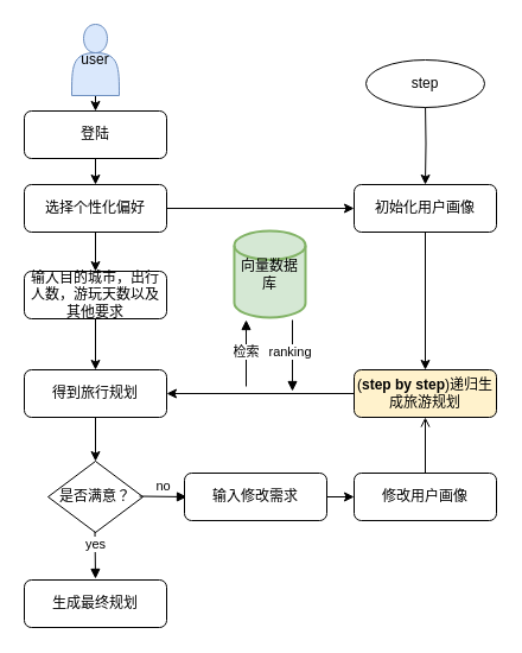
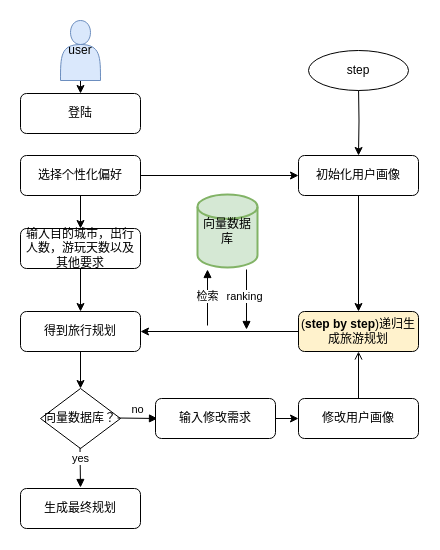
  <mxCell id="0" />
  <mxCell id="1" parent="0" />
  <mxCell id="2" style="edgeStyle=orthogonalEdgeStyle;rounded=0;orthogonalLoop=1;jettySize=auto;html=1;exitX=0.5;exitY=1;exitDx=0;exitDy=0;entryX=0.5;entryY=0;entryDx=0;entryDy=0;" edge="1" parent="1" source="4" target="6"><mxGeometry relative="1" as="geometry" /></mxCell>
  <mxCell id="3" style="edgeStyle=orthogonalEdgeStyle;rounded=0;orthogonalLoop=1;jettySize=auto;html=1;exitX=1;exitY=0.5;exitDx=0;exitDy=0;entryX=0;entryY=0.5;entryDx=0;entryDy=0;" edge="1" parent="1" source="4" target="8"><mxGeometry relative="1" as="geometry" /></mxCell>
  <mxCell id="4" value="选择个性化偏好" style="rounded=1;whiteSpace=wrap;html=1;fontSize=12;glass=0;strokeWidth=1;shadow=0;" parent="1" vertex="1"><mxGeometry x="20" y="155" width="120" height="40" as="geometry" /></mxCell>
  <mxCell id="5" value="" style="edgeStyle=orthogonalEdgeStyle;rounded=0;orthogonalLoop=1;jettySize=auto;html=1;" edge="1" parent="1" source="6" target="17"><mxGeometry relative="1" as="geometry" /></mxCell>
  <mxCell id="6" value="输入目的城市，出行人数，游玩天数以及其他要求" style="rounded=1;whiteSpace=wrap;html=1;fontSize=12;glass=0;strokeWidth=1;shadow=0;" parent="1" vertex="1"><mxGeometry x="20" y="228" width="120" height="40" as="geometry" /></mxCell>
  <mxCell id="7" value="" style="edgeStyle=orthogonalEdgeStyle;rounded=0;orthogonalLoop=1;jettySize=auto;html=1;" edge="1" parent="1" source="8" target="21"><mxGeometry relative="1" as="geometry" /></mxCell>
  <mxCell id="8" value="初始化用户画像" style="rounded=1;whiteSpace=wrap;html=1;fontSize=12;glass=0;strokeWidth=1;shadow=0;" parent="1" vertex="1"><mxGeometry x="298" y="155" width="120" height="40" as="geometry" /></mxCell>
  <mxCell id="9" value="生成最终规划" style="rounded=1;whiteSpace=wrap;html=1;fontSize=12;glass=0;strokeWidth=1;shadow=0;" parent="1" vertex="1"><mxGeometry x="20" y="488" width="120" height="40" as="geometry" /></mxCell>
- <mxCell id="10" style="edgeStyle=orthogonalEdgeStyle;rounded=0;orthogonalLoop=1;jettySize=auto;html=1;exitX=0.5;exitY=1;exitDx=0;exitDy=0;entryX=0.5;entryY=0;entryDx=0;entryDy=0;" edge="1" parent="1" source="11" target="4"><mxGeometry relative="1" as="geometry" /></mxCell>
  <mxCell id="11" value="登陆" style="rounded=1;whiteSpace=wrap;html=1;fontSize=12;glass=0;strokeWidth=1;shadow=0;" vertex="1" parent="1"><mxGeometry x="20" y="93" width="120" height="40" as="geometry" /></mxCell>
- <mxCell id="12" value="是否满意？" style="rhombus;whiteSpace=wrap;html=1;" vertex="1" parent="1"><mxGeometry x="40" y="388" width="80" height="60" as="geometry" /></mxCell>
+ <mxCell id="12" value="向量数据库？" style="rhombus;whiteSpace=wrap;html=1;" vertex="1" parent="1"><mxGeometry x="40" y="388" width="80" height="60" as="geometry" /></mxCell>
  <mxCell id="13" value="向量数据库" style="strokeWidth=2;html=1;shape=mxgraph.flowchart.database;whiteSpace=wrap;fillColor=#d5e8d4;strokeColor=#82b366;" vertex="1" parent="1"><mxGeometry x="197" y="194" width="60" height="73" as="geometry" /></mxCell>
  <mxCell id="14" value="检索" style="html=1;verticalAlign=bottom;endArrow=block;curved=0;rounded=0;" edge="1" parent="1"><mxGeometry x="-0.286" width="80" relative="1" as="geometry"><mxPoint x="207" y="325" as="sourcePoint" /><mxPoint x="207" y="269" as="targetPoint" /><mxPoint as="offset" /></mxGeometry></mxCell>
  <mxCell id="15" value="ranking" style="html=1;verticalAlign=bottom;endArrow=block;curved=0;rounded=0;" edge="1" parent="1"><mxGeometry x="0.2" y="-2" width="80" relative="1" as="geometry"><mxPoint x="246" y="269" as="sourcePoint" /><mxPoint x="246" y="329" as="targetPoint" /><mxPoint as="offset" /></mxGeometry></mxCell>
  <mxCell id="16" value="" style="edgeStyle=orthogonalEdgeStyle;rounded=0;orthogonalLoop=1;jettySize=auto;html=1;" edge="1" parent="1" source="17" target="12"><mxGeometry relative="1" as="geometry" /></mxCell>
  <mxCell id="17" value="得到旅行规划" style="rounded=1;whiteSpace=wrap;html=1;fontSize=12;glass=0;strokeWidth=1;shadow=0;" vertex="1" parent="1"><mxGeometry x="20" y="311" width="120" height="40" as="geometry" /></mxCell>
  <mxCell id="18" value="yes" style="html=1;verticalAlign=bottom;endArrow=block;curved=0;rounded=0;" edge="1" parent="1"><mxGeometry width="80" relative="1" as="geometry"><mxPoint x="79.5" y="447" as="sourcePoint" /><mxPoint x="80" y="487" as="targetPoint" /></mxGeometry></mxCell>
  <mxCell id="19" value="no" style="html=1;verticalAlign=bottom;endArrow=block;curved=0;rounded=0;" edge="1" parent="1"><mxGeometry width="80" relative="1" as="geometry"><mxPoint x="117" y="417.5" as="sourcePoint" /><mxPoint x="157" y="418" as="targetPoint" /></mxGeometry></mxCell>
  <mxCell id="20" value="" style="edgeStyle=orthogonalEdgeStyle;rounded=0;orthogonalLoop=1;jettySize=auto;html=1;" edge="1" parent="1" source="21" target="17"><mxGeometry relative="1" as="geometry"><mxPoint x="218" y="331" as="targetPoint" /></mxGeometry></mxCell>
  <mxCell id="21" value="(&lt;b&gt;step by step&lt;/b&gt;)递归生成旅游规划" style="rounded=1;whiteSpace=wrap;html=1;fontSize=12;glass=0;strokeWidth=1;shadow=0;fillColor=#fff2cc;" vertex="1" parent="1"><mxGeometry x="298" y="311" width="120" height="40" as="geometry" /></mxCell>
  <mxCell id="22" value="" style="edgeStyle=orthogonalEdgeStyle;rounded=0;orthogonalLoop=1;jettySize=auto;html=1;" edge="1" parent="1" source="23" target="25"><mxGeometry relative="1" as="geometry" /></mxCell>
  <mxCell id="23" value="输入修改需求" style="rounded=1;whiteSpace=wrap;html=1;fontSize=12;glass=0;strokeWidth=1;shadow=0;" vertex="1" parent="1"><mxGeometry x="155" y="398" width="120" height="40" as="geometry" /></mxCell>
  <mxCell id="24" value="" style="edgeStyle=orthogonalEdgeStyle;rounded=0;orthogonalLoop=1;jettySize=auto;html=1;endArrow=open;" edge="1" parent="1" source="25" target="21"><mxGeometry relative="1" as="geometry" /></mxCell>
  <mxCell id="25" value="修改用户画像" style="rounded=1;whiteSpace=wrap;html=1;fontSize=12;glass=0;strokeWidth=1;shadow=0;" vertex="1" parent="1"><mxGeometry x="298" y="398" width="120" height="40" as="geometry" /></mxCell>
  <mxCell id="26" value="" style="edgeStyle=orthogonalEdgeStyle;rounded=0;orthogonalLoop=1;jettySize=auto;html=1;" edge="1" parent="1" target="8"><mxGeometry relative="1" as="geometry"><mxPoint x="358" y="85" as="sourcePoint" /></mxGeometry></mxCell>
  <mxCell id="27" style="edgeStyle=orthogonalEdgeStyle;rounded=0;orthogonalLoop=1;jettySize=auto;html=1;exitX=0.5;exitY=1;exitDx=0;exitDy=0;entryX=0.5;entryY=0;entryDx=0;entryDy=0;" edge="1" parent="1" source="28" target="11"><mxGeometry relative="1" as="geometry" /></mxCell>
  <mxCell id="28" value="user" style="shape=actor;whiteSpace=wrap;html=1;fillColor=#dae8fc;strokeColor=#6c8ebf;" vertex="1" parent="1"><mxGeometry x="60" width="40" height="60" as="geometry" y="20" /></mxCell>
  <mxCell id="29" value="step" style="ellipse;whiteSpace=wrap;html=1;align=center;newEdgeStyle={&quot;edgeStyle&quot;:&quot;entityRelationEdgeStyle&quot;,&quot;startArrow&quot;:&quot;none&quot;,&quot;endArrow&quot;:&quot;none&quot;,&quot;segment&quot;:10,&quot;curved&quot;:1,&quot;sourcePerimeterSpacing&quot;:0,&quot;targetPerimeterSpacing&quot;:0};treeFolding=1;treeMoving=1;" vertex="1" parent="1"><mxGeometry x="308" y="50" width="100" height="40" as="geometry" /></mxCell>
